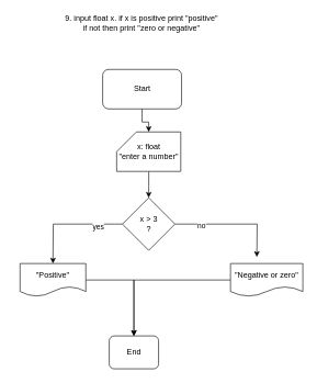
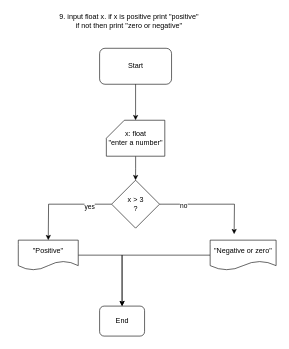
  <mxCell id="0" />
  <mxCell id="1" parent="0" />
- <mxCell id="2" value="Start" style="rounded=1;whiteSpace=wrap;html=1;" parent="1" vertex="1"><mxGeometry x="155.62" y="105" width="120" height="60" as="geometry" /></mxCell>
+ <mxCell id="2" value="Start" style="rounded=1;whiteSpace=wrap;html=1;" parent="1" vertex="1"><mxGeometry x="165.62" y="80" width="120" height="60" as="geometry" /></mxCell>
  <mxCell id="3" value="End" style="rounded=1;whiteSpace=wrap;html=1;" parent="1" vertex="1"><mxGeometry x="165.62" y="510" width="75" height="50" as="geometry" /></mxCell>
  <mxCell id="4" value="9. input float x. if x is positive print &quot;positive&quot; &lt;br&gt;if not then print &quot;zero or negative&quot;" style="text;html=1;align=center;verticalAlign=middle;whiteSpace=wrap;rounded=0;" parent="1" vertex="1"><mxGeometry x="20" y="20" width="390" height="30" as="geometry" /></mxCell>
  <mxCell id="5" value="" style="edgeStyle=orthogonalEdgeStyle;rounded=0;orthogonalLoop=1;jettySize=auto;html=1;entryX=0.5;entryY=0;entryDx=0;entryDy=0;" parent="1" source="2" target="7" edge="1"><mxGeometry relative="1" as="geometry"><mxPoint x="224.37" y="140" as="sourcePoint" /><mxPoint x="224.37" y="540" as="targetPoint" /></mxGeometry></mxCell>
  <mxCell id="6" value="" style="edgeStyle=orthogonalEdgeStyle;rounded=0;orthogonalLoop=1;jettySize=auto;html=1;" edge="1" parent="1" source="7" target="12"><mxGeometry relative="1" as="geometry" /></mxCell>
  <mxCell id="7" value="x: float&lt;br&gt;&quot;enter a number&quot;" style="shape=card;whiteSpace=wrap;html=1;" parent="1" vertex="1"><mxGeometry x="176.87" y="200" width="97.5" height="60" as="geometry" /></mxCell>
  <mxCell id="8" style="edgeStyle=orthogonalEdgeStyle;rounded=0;orthogonalLoop=1;jettySize=auto;html=1;" edge="1" parent="1" source="12"><mxGeometry relative="1" as="geometry"><mxPoint x="80" y="400" as="targetPoint" /></mxGeometry></mxCell>
  <mxCell id="9" value="yes" style="edgeLabel;html=1;align=center;verticalAlign=middle;resizable=0;points=[];" vertex="1" connectable="0" parent="8"><mxGeometry x="-0.556" y="3" relative="1" as="geometry"><mxPoint as="offset" /></mxGeometry></mxCell>
  <mxCell id="10" style="edgeStyle=orthogonalEdgeStyle;rounded=0;orthogonalLoop=1;jettySize=auto;html=1;" edge="1" parent="1" source="12"><mxGeometry relative="1" as="geometry"><mxPoint x="390" y="390" as="targetPoint" /></mxGeometry></mxCell>
  <mxCell id="11" value="no" style="edgeLabel;html=1;align=center;verticalAlign=middle;resizable=0;points=[];" vertex="1" connectable="0" parent="10"><mxGeometry x="-0.538" y="-2" relative="1" as="geometry"><mxPoint as="offset" /></mxGeometry></mxCell>
  <mxCell id="12" value="x &amp;gt; 3&lt;div&gt;?&lt;/div&gt;" style="rhombus;whiteSpace=wrap;html=1;" vertex="1" parent="1"><mxGeometry x="185.62" y="300" width="80" height="80" as="geometry" /></mxCell>
  <mxCell id="13" style="edgeStyle=orthogonalEdgeStyle;rounded=0;orthogonalLoop=1;jettySize=auto;html=1;" edge="1" parent="1" source="14" target="3"><mxGeometry relative="1" as="geometry" /></mxCell>
  <mxCell id="14" value="&quot;Positive&quot;" style="shape=document;whiteSpace=wrap;html=1;boundedLbl=1;" vertex="1" parent="1"><mxGeometry x="30" y="400" width="100" height="50" as="geometry" /></mxCell>
  <mxCell id="15" style="edgeStyle=orthogonalEdgeStyle;rounded=0;orthogonalLoop=1;jettySize=auto;html=1;entryX=0.5;entryY=0;entryDx=0;entryDy=0;" edge="1" parent="1" source="16" target="3"><mxGeometry relative="1" as="geometry" /></mxCell>
  <mxCell id="16" value="&quot;Negative or zero&quot;" style="shape=document;whiteSpace=wrap;html=1;boundedLbl=1;" vertex="1" parent="1"><mxGeometry x="350" y="400" width="110" height="50" as="geometry" /></mxCell>
